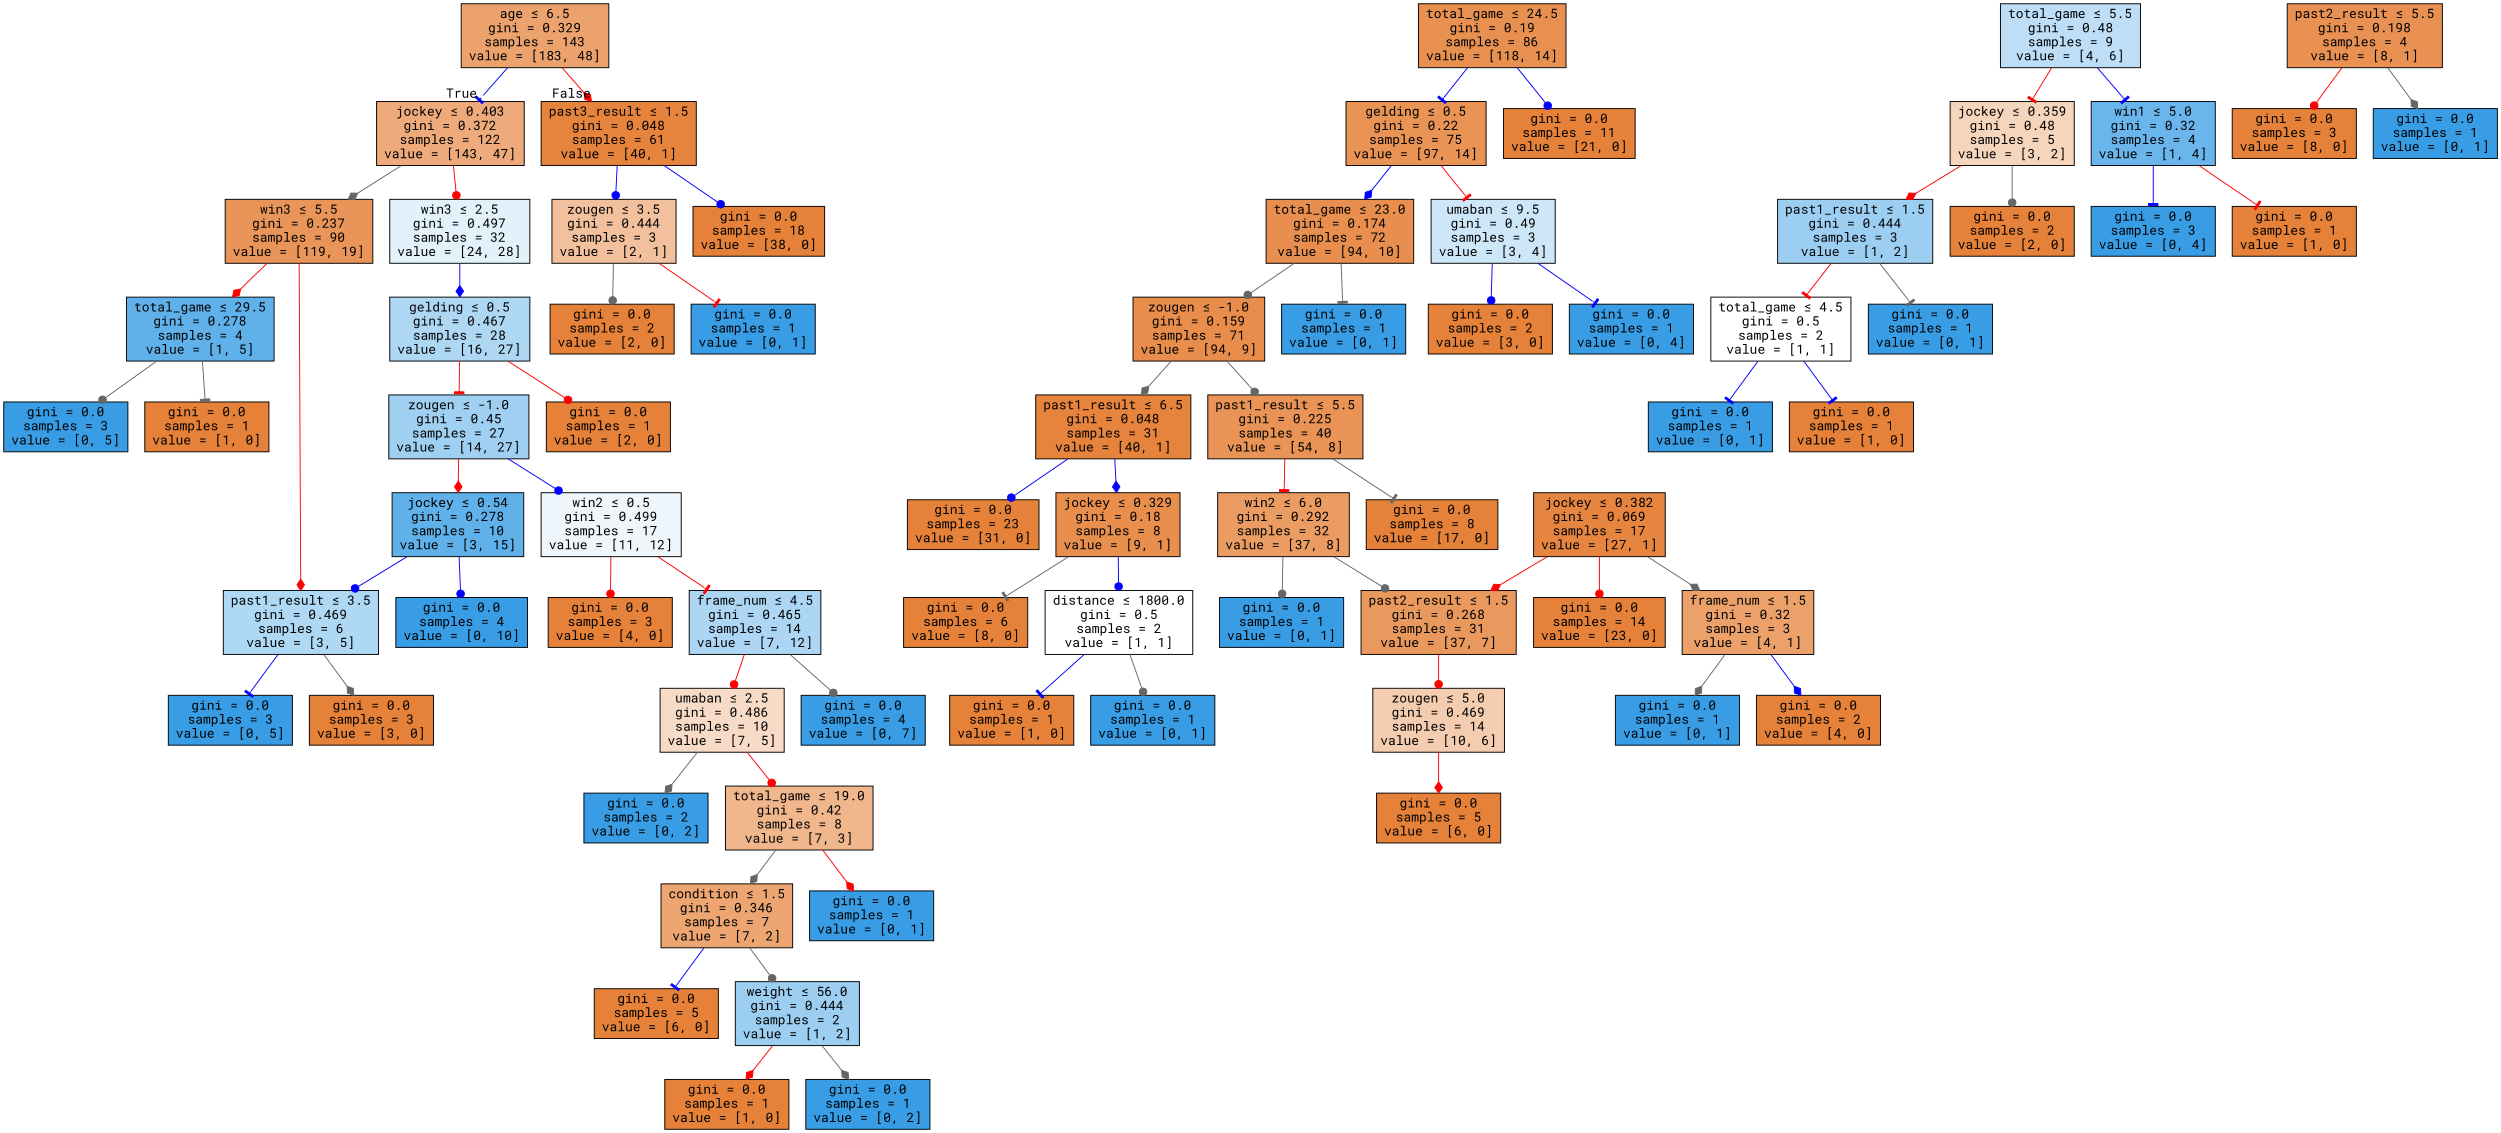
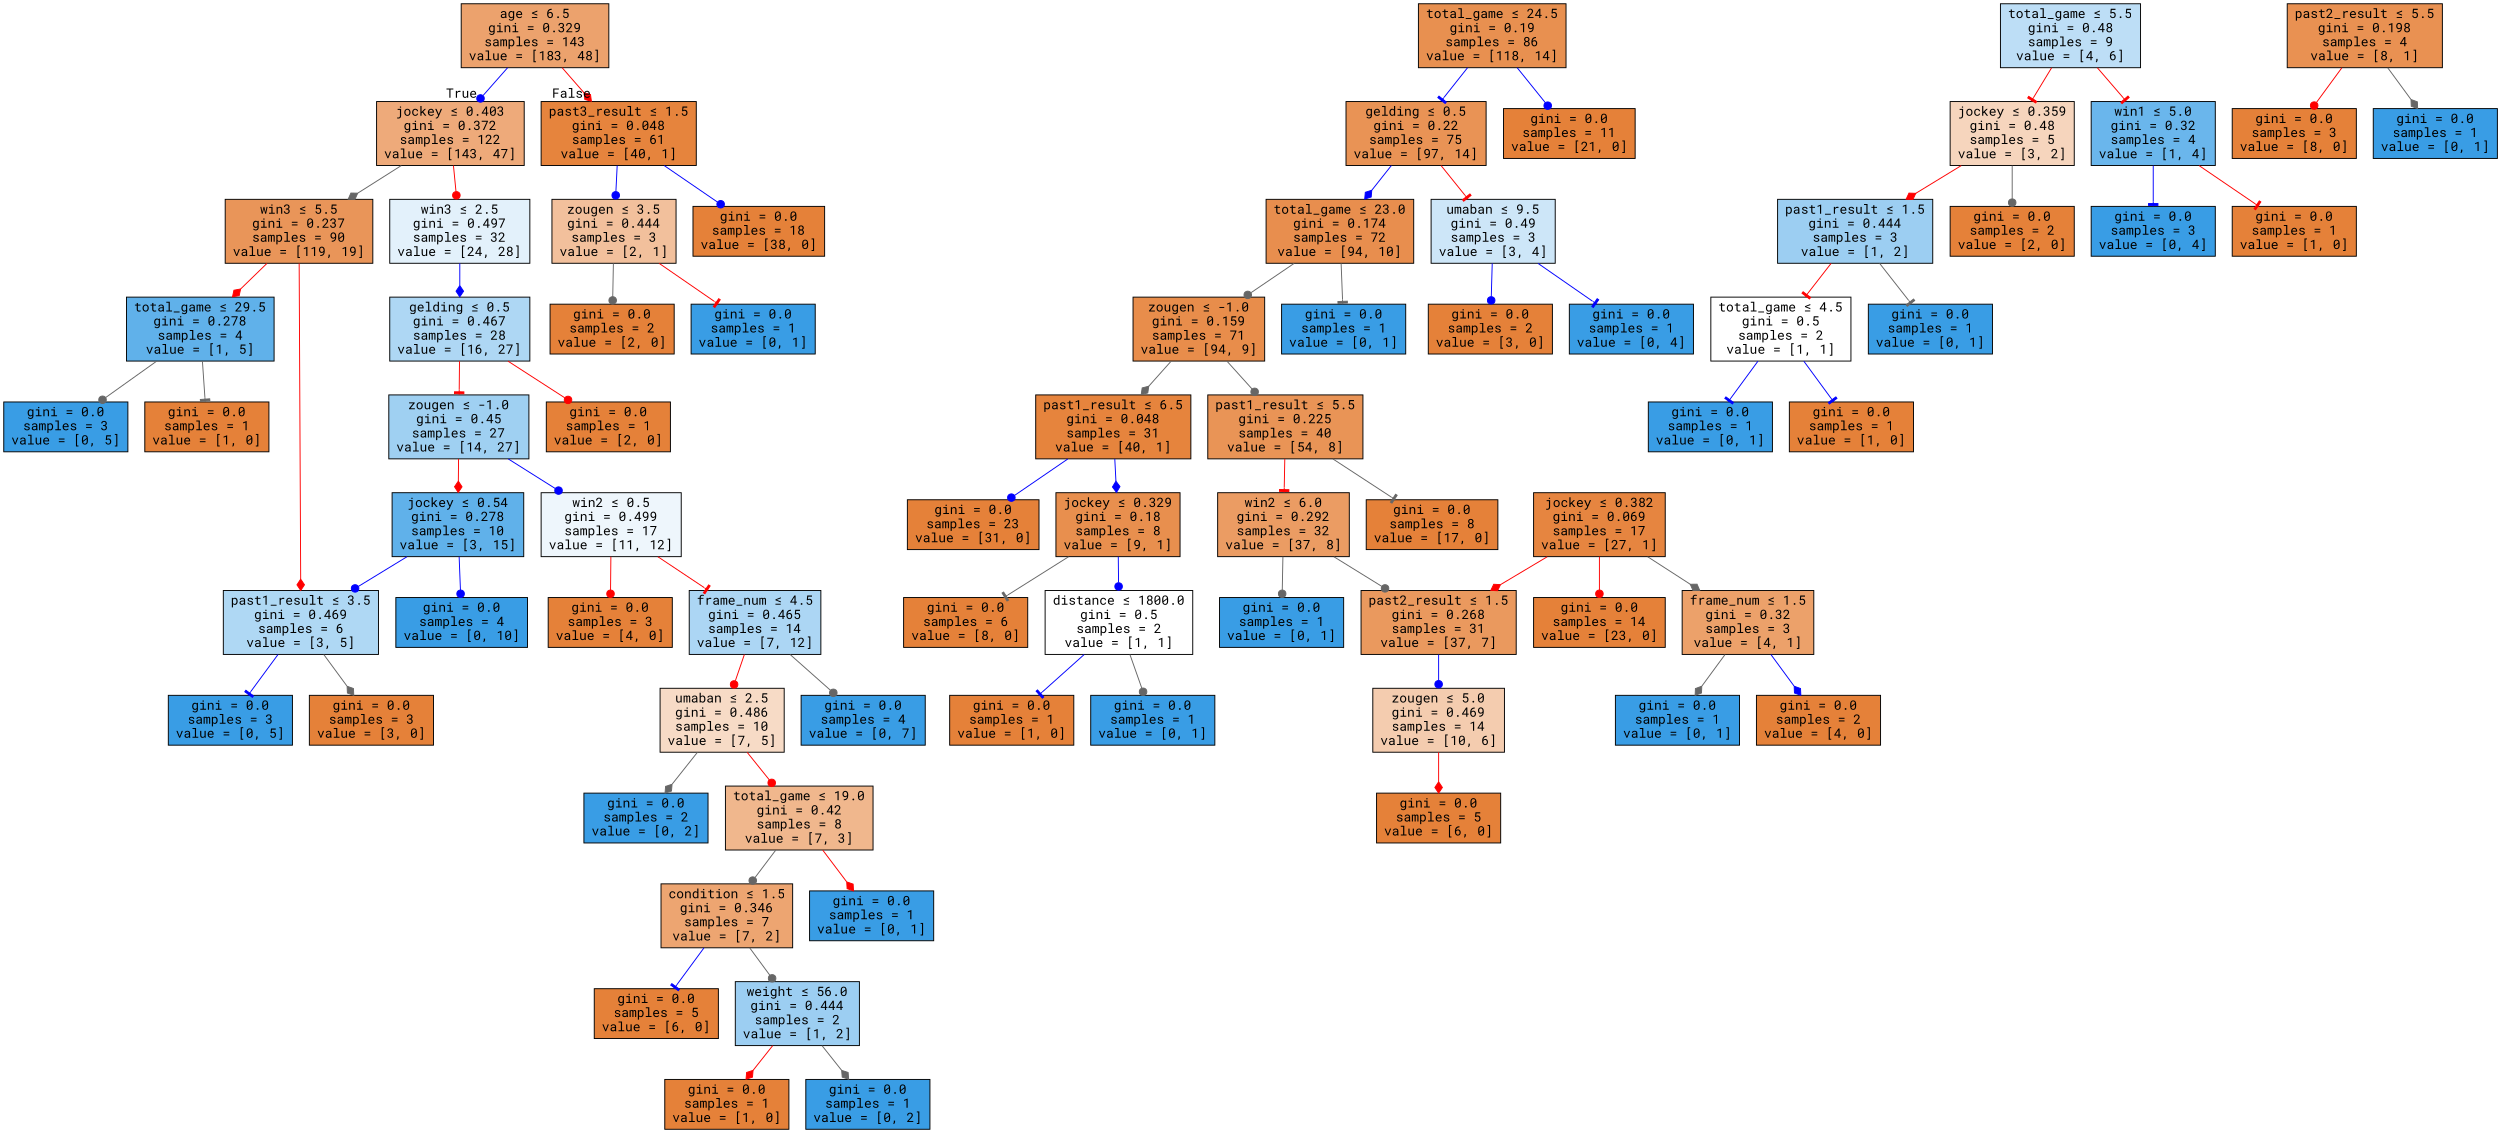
  digraph {
    fontname="Roboto Mono"
    node [color=black fillcolor="#e58139ff" fontname="Roboto Mono" shape=box style=filled]
    edge [arrowhead=dot color=blue fontname="Roboto Mono"]
    n1 [fillcolor="#e58139bc" label=<age &le; 6.5<br/>gini = 0.329<br/>samples = 143<br/>value = [183, 48]>]
    n2 [fillcolor="#e58139ab" label=<jockey &le; 0.403<br/>gini = 0.372<br/>samples = 122<br/>value = [143, 47]>]
    n3 [fillcolor="#e58139f9" label=<past3_result &le; 1.5<br/>gini = 0.048<br/>samples = 61<br/>value = [40, 1]>]
    n4 [fillcolor="#e58139d6" label=<win3 &le; 5.5<br/>gini = 0.237<br/>samples = 90<br/>value = [119, 19]>]
    n5 [fillcolor="#399de524" label=<win3 &le; 2.5<br/>gini = 0.497<br/>samples = 32<br/>value = [24, 28]>]
    n6 [fillcolor="#e581397f" label=<zougen &le; 3.5<br/>gini = 0.444<br/>samples = 3<br/>value = [2, 1]>]
    n7 [label=<gini = 0.0<br/>samples = 18<br/>value = [38, 0]>]
    n8 [fillcolor="#399de5cc" label=<total_game &le; 29.5<br/>gini = 0.278<br/>samples = 4<br/>value = [1, 5]>]
    n9 [fillcolor="#399de566" label=<past1_result &le; 3.5<br/>gini = 0.469<br/>samples = 6<br/>value = [3, 5]>]
    n10 [fillcolor="#399de568" label=<gelding &le; 0.5<br/>gini = 0.467<br/>samples = 28<br/>value = [16, 27]>]
    n11 [fillcolor="#e58139e1" label=<total_game &le; 24.5<br/>gini = 0.19<br/>samples = 86<br/>value = [118, 14]>]
    n12 [fillcolor="#e58139da" label=<gelding &le; 0.5<br/>gini = 0.22<br/>samples = 75<br/>value = [97, 14]>]
    n13 [label=<gini = 0.0<br/>samples = 11<br/>value = [21, 0]>]
    n14 [fillcolor="#399de5ff" label=<gini = 0.0<br/>samples = 3<br/>value = [0, 5]>]
    n15 [label=<gini = 0.0<br/>samples = 1<br/>value = [1, 0]>]
    n16 [fillcolor="#e58139e4" label=<total_game &le; 23.0<br/>gini = 0.174<br/>samples = 72<br/>value = [94, 10]>]
    n17 [fillcolor="#399de540" label=<umaban &le; 9.5<br/>gini = 0.49<br/>samples = 3<br/>value = [3, 4]>]
    n18 [fillcolor="#e58139e7" label=<zougen &le; -1.0<br/>gini = 0.159<br/>samples = 71<br/>value = [94, 9]>]
    n19 [fillcolor="#399de5ff" label=<gini = 0.0<br/>samples = 1<br/>value = [0, 1]>]
    n20 [label=<gini = 0.0<br/>samples = 2<br/>value = [3, 0]>]
    n21 [fillcolor="#399de5ff" label=<gini = 0.0<br/>samples = 1<br/>value = [0, 4]>]
    n22 [fillcolor="#e58139f9" label=<past1_result &le; 6.5<br/>gini = 0.048<br/>samples = 31<br/>value = [40, 1]>]
    n23 [fillcolor="#e58139d9" label=<past1_result &le; 5.5<br/>gini = 0.225<br/>samples = 40<br/>value = [54, 8]>]
    n24 [label=<gini = 0.0<br/>samples = 23<br/>value = [31, 0]>]
    n25 [fillcolor="#e58139e3" label=<jockey &le; 0.329<br/>gini = 0.18<br/>samples = 8<br/>value = [9, 1]>]
    n26 [fillcolor="#e58139c8" label=<win2 &le; 6.0<br/>gini = 0.292<br/>samples = 32<br/>value = [37, 8]>]
    n27 [label=<gini = 0.0<br/>samples = 8<br/>value = [17, 0]>]
    n28 [label=<gini = 0.0<br/>samples = 6<br/>value = [8, 0]>]
    n29 [fillcolor="#e5813900" label=<distance &le; 1800.0<br/>gini = 0.5<br/>samples = 2<br/>value = [1, 1]>]
    n30 [label=<gini = 0.0<br/>samples = 1<br/>value = [1, 0]>]
    n31 [fillcolor="#399de5ff" label=<gini = 0.0<br/>samples = 1<br/>value = [0, 1]>]
    n32 [fillcolor="#e58139cf" label=<past2_result &le; 1.5<br/>gini = 0.268<br/>samples = 31<br/>value = [37, 7]>]
    n33 [fillcolor="#399de5ff" label=<gini = 0.0<br/>samples = 1<br/>value = [0, 1]>]
    n34 [fillcolor="#e5813966" label=<zougen &le; 5.0<br/>gini = 0.469<br/>samples = 14<br/>value = [10, 6]>]
    n35 [label=<gini = 0.0<br/>samples = 5<br/>value = [6, 0]>]
    n36 [fillcolor="#e58139f6" label=<jockey &le; 0.382<br/>gini = 0.069<br/>samples = 17<br/>value = [27, 1]>]
    n37 [label=<gini = 0.0<br/>samples = 14<br/>value = [23, 0]>]
    n38 [fillcolor="#e58139bf" label=<frame_num &le; 1.5<br/>gini = 0.32<br/>samples = 3<br/>value = [4, 1]>]
    n39 [fillcolor="#399de555" label=<total_game &le; 5.5<br/>gini = 0.48<br/>samples = 9<br/>value = [4, 6]>]
    n40 [fillcolor="#e5813955" label=<jockey &le; 0.359<br/>gini = 0.48<br/>samples = 5<br/>value = [3, 2]>]
    n41 [fillcolor="#399de5bf" label=<win1 &le; 5.0<br/>gini = 0.32<br/>samples = 4<br/>value = [1, 4]>]
    n42 [fillcolor="#399de57f" label=<past1_result &le; 1.5<br/>gini = 0.444<br/>samples = 3<br/>value = [1, 2]>]
    n43 [label=<gini = 0.0<br/>samples = 2<br/>value = [2, 0]>]
    n44 [fillcolor="#399de5ff" label=<gini = 0.0<br/>samples = 3<br/>value = [0, 4]>]
    n45 [label=<gini = 0.0<br/>samples = 1<br/>value = [1, 0]>]
    n46 [fillcolor="#e5813900" label=<total_game &le; 4.5<br/>gini = 0.5<br/>samples = 2<br/>value = [1, 1]>]
    n47 [fillcolor="#399de5ff" label=<gini = 0.0<br/>samples = 1<br/>value = [0, 1]>]
    n48 [fillcolor="#399de5ff" label=<gini = 0.0<br/>samples = 1<br/>value = [0, 1]>]
    n49 [label=<gini = 0.0<br/>samples = 1<br/>value = [1, 0]>]
    n50 [fillcolor="#399de5ff" label=<gini = 0.0<br/>samples = 1<br/>value = [0, 1]>]
    n51 [label=<gini = 0.0<br/>samples = 2<br/>value = [4, 0]>]
    n52 [fillcolor="#399de57b" label=<zougen &le; -1.0<br/>gini = 0.45<br/>samples = 27<br/>value = [14, 27]>]
    n53 [label=<gini = 0.0<br/>samples = 1<br/>value = [2, 0]>]
    n54 [fillcolor="#e58139df" label=<past2_result &le; 5.5<br/>gini = 0.198<br/>samples = 4<br/>value = [8, 1]>]
    n55 [label=<gini = 0.0<br/>samples = 3<br/>value = [8, 0]>]
    n56 [fillcolor="#399de5ff" label=<gini = 0.0<br/>samples = 1<br/>value = [0, 1]>]
    n57 [fillcolor="#399de5cc" label=<jockey &le; 0.54<br/>gini = 0.278<br/>samples = 10<br/>value = [3, 15]>]
    n58 [fillcolor="#399de515" label=<win2 &le; 0.5<br/>gini = 0.499<br/>samples = 17<br/>value = [11, 12]>]
    n59 [fillcolor="#399de5ff" label=<gini = 0.0<br/>samples = 4<br/>value = [0, 10]>]
    n60 [label=<gini = 0.0<br/>samples = 3<br/>value = [4, 0]>]
    n61 [fillcolor="#399de56a" label=<frame_num &le; 4.5<br/>gini = 0.465<br/>samples = 14<br/>value = [7, 12]>]
    n62 [fillcolor="#399de5ff" label=<gini = 0.0<br/>samples = 3<br/>value = [0, 5]>]
    n63 [label=<gini = 0.0<br/>samples = 3<br/>value = [3, 0]>]
    n64 [fillcolor="#e5813949" label=<umaban &le; 2.5<br/>gini = 0.486<br/>samples = 10<br/>value = [7, 5]>]
    n65 [fillcolor="#399de5ff" label=<gini = 0.0<br/>samples = 4<br/>value = [0, 7]>]
    n66 [fillcolor="#399de5ff" label=<gini = 0.0<br/>samples = 2<br/>value = [0, 2]>]
    n67 [fillcolor="#e5813992" label=<total_game &le; 19.0<br/>gini = 0.42<br/>samples = 8<br/>value = [7, 3]>]
    n68 [fillcolor="#e58139b6" label=<condition &le; 1.5<br/>gini = 0.346<br/>samples = 7<br/>value = [7, 2]>]
    n69 [fillcolor="#399de5ff" label=<gini = 0.0<br/>samples = 1<br/>value = [0, 1]>]
    n70 [label=<gini = 0.0<br/>samples = 5<br/>value = [6, 0]>]
    n71 [fillcolor="#399de57f" label=<weight &le; 56.0<br/>gini = 0.444<br/>samples = 2<br/>value = [1, 2]>]
    n72 [label=<gini = 0.0<br/>samples = 1<br/>value = [1, 0]>]
    n73 [fillcolor="#399de5ff" label=<gini = 0.0<br/>samples = 1<br/>value = [0, 2]>]
    n74 [label=<gini = 0.0<br/>samples = 2<br/>value = [2, 0]>]
    n75 [fillcolor="#399de5ff" label=<gini = 0.0<br/>samples = 1<br/>value = [0, 1]>]
-   n1 -> n2 [arrowhead=tee headlabel=True labelangle=45 labeldistance=2.5]
+   n1 -> n2 [headlabel=True labelangle=45 labeldistance=2.5]
    n1 -> n3 [arrowhead=diamond color=red headlabel=False labelangle=-45 labeldistance=2.5]
    n2 -> n4 [arrowhead=diamond color=gray40]
    n2 -> n5 [color=red]
    n3 -> n6
    n3 -> n7
    n4 -> n8 [arrowhead=diamond color=red]
    n4 -> n9 [arrowhead=diamond color=red]
    n5 -> n10 [arrowhead=diamond]
    n6 -> n74 [color=gray40]
    n6 -> n75 [arrowhead=tee color=red]
    n8 -> n14 [color=gray40]
    n8 -> n15 [arrowhead=tee color=gray40]
    n9 -> n62 [arrowhead=tee]
    n9 -> n63 [arrowhead=diamond color=gray40]
    n10 -> n52 [arrowhead=tee color=red]
    n10 -> n53 [color=red]
    n11 -> n12 [arrowhead=tee]
    n11 -> n13
    n12 -> n16 [arrowhead=diamond]
    n12 -> n17 [arrowhead=tee color=red]
    n16 -> n18 [color=gray40]
    n16 -> n19 [arrowhead=tee color=gray40]
    n17 -> n20
    n17 -> n21 [arrowhead=tee]
    n18 -> n22 [arrowhead=diamond color=gray40]
    n18 -> n23 [color=gray40]
    n22 -> n24
    n22 -> n25 [arrowhead=diamond]
    n23 -> n26 [arrowhead=tee color=red]
    n23 -> n27 [arrowhead=tee color=gray40]
    n25 -> n28 [arrowhead=tee color=gray40]
    n25 -> n29
    n26 -> n32 [color=gray40]
    n26 -> n33 [color=gray40]
    n29 -> n30 [arrowhead=tee]
    n29 -> n31 [color=gray40]
-   n32 -> n34 [color=red]
+   n32 -> n34
    n34 -> n35 [arrowhead=diamond color=red]
    n36 -> n32 [arrowhead=diamond color=red]
    n36 -> n37 [color=red]
    n36 -> n38 [arrowhead=diamond color=gray40]
    n38 -> n50 [arrowhead=diamond color=gray40]
    n38 -> n51 [arrowhead=diamond]
    n39 -> n40 [arrowhead=tee color=red]
-   n39 -> n41 [arrowhead=tee]
+   n39 -> n41 [arrowhead=tee color=red]
    n40 -> n42 [arrowhead=diamond color=red]
    n40 -> n43 [color=gray40]
    n41 -> n44 [arrowhead=tee]
    n41 -> n45 [arrowhead=tee color=red]
    n42 -> n46 [arrowhead=tee color=red]
    n42 -> n47 [arrowhead=tee color=gray40]
    n46 -> n48 [arrowhead=tee]
    n46 -> n49 [arrowhead=tee]
    n52 -> n57 [arrowhead=diamond color=red]
    n52 -> n58
    n54 -> n55 [color=red]
    n54 -> n56 [arrowhead=diamond color=gray40]
    n57 -> n9
    n57 -> n59
    n58 -> n60 [color=red]
    n58 -> n61 [arrowhead=tee color=red]
    n61 -> n64 [color=red]
    n61 -> n65 [color=gray40]
    n64 -> n66 [arrowhead=diamond color=gray40]
    n64 -> n67 [color=red]
-   n67 -> n68 [arrowhead=diamond color=gray40]
+   n67 -> n68 [color=gray40]
    n67 -> n69 [arrowhead=diamond color=red]
    n68 -> n70 [arrowhead=tee]
    n68 -> n71 [color=gray40]
    n71 -> n72 [arrowhead=diamond color=red]
    n71 -> n73 [arrowhead=diamond color=gray40]
  }
